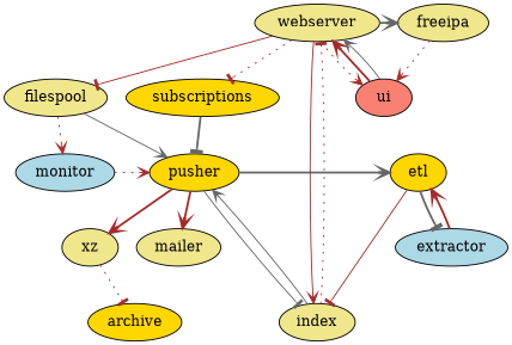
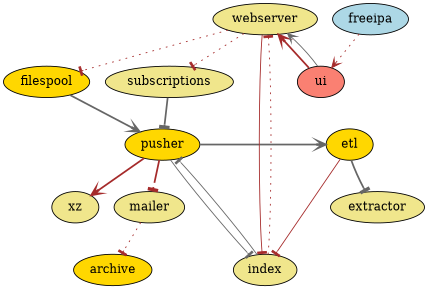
  digraph {
    node [fillcolor=gold style=filled]
    edge [arrowhead=vee color=brown style=bold]
-   subscriptions
-   filespool [fillcolor=khaki]
-   monitor [fillcolor=lightblue]
+   subscriptions [fillcolor=khaki]
+   filespool
    pusher
    etl
    index [fillcolor=khaki]
    archive
    webserver [fillcolor=khaki]
-   freeipa [fillcolor=khaki]
+   freeipa [fillcolor=lightblue]
    xz [fillcolor=khaki]
    mailer [fillcolor=khaki]
-   extractor [fillcolor=lightblue]
+   extractor [fillcolor=khaki]
    ui [fillcolor=salmon]
    subgraph sub_1 {
      rank=same
      subscriptions
      filespool
    }
    subgraph sub_2 {
      rank=same
-     monitor
      pusher
      etl
    }
    subgraph sub_3 {
      rank=max
      index
      archive
    }
    subgraph sub_4 {
      rank=same
      index
      archive
    }
    subgraph sub_5 {
      rank=same
      webserver
      freeipa
    }
    subscriptions -> pusher [arrowhead=tee color=gray40]
-   filespool -> monitor [style=dotted]
-   filespool -> pusher [color=gray40 style=solid]
-   monitor -> pusher [style=dotted]
+   filespool -> pusher [color=gray40]
    pusher -> etl [color=gray40]
    pusher -> index [arrowhead=tee color=gray40 style=solid]
    pusher -> xz
-   pusher -> mailer
+   pusher -> mailer [arrowhead=tee]
    etl -> index [arrowhead=tee style=solid]
    etl -> extractor [arrowhead=tee color=gray40]
-   index -> pusher [color=gray40 style=solid]
+   index -> pusher [arrowhead=tee color=gray40 style=solid]
    index -> webserver [arrowhead=tee style=dotted]
    webserver -> subscriptions [arrowhead=tee style=dotted]
-   webserver -> filespool [arrowhead=tee style=solid]
-   webserver -> index [style=solid]
-   webserver -> freeipa [color=gray40]
-   webserver -> ui [style=dotted]
+   webserver -> filespool [arrowhead=tee style=dotted]
+   webserver -> index [arrowhead=tee style=solid]
    freeipa -> ui [style=dotted]
-   xz -> archive [arrowhead=tee style=dotted]
-   extractor -> etl
+   mailer -> archive [arrowhead=tee style=dotted]
    ui -> webserver
    ui -> webserver [color=gray40 style=solid]
  }
